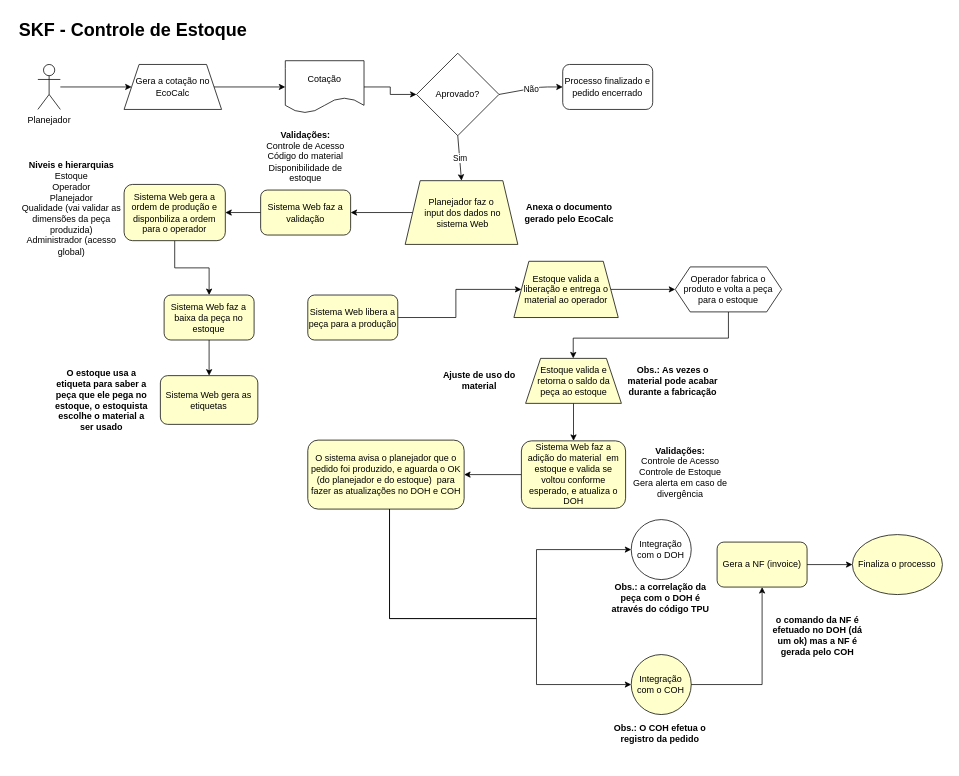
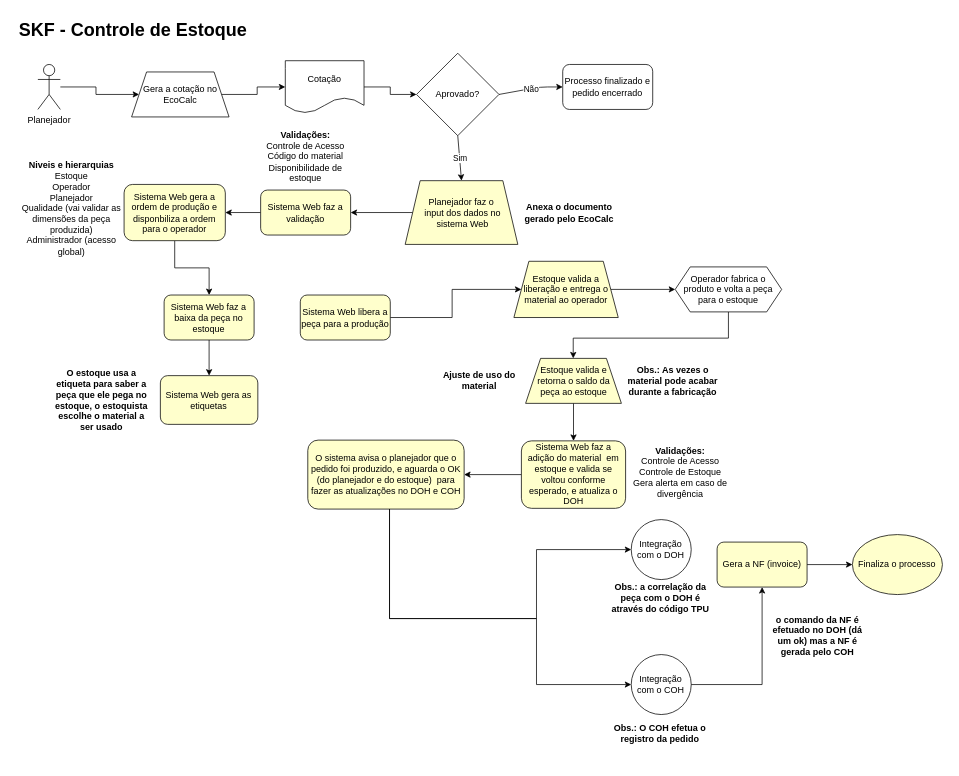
  <mxCell id="0" />
  <mxCell id="1" parent="0" />
  <mxCell id="2" style="edgeStyle=orthogonalEdgeStyle;rounded=0;orthogonalLoop=1;jettySize=auto;html=1;" parent="1" source="3" target="23" edge="1"><mxGeometry relative="1" as="geometry"><mxPoint x="232.5" y="55" as="targetPoint" /></mxGeometry></mxCell>
  <mxCell id="3" value="Planejador" style="shape=umlActor;verticalLabelPosition=bottom;verticalAlign=top;html=1;outlineConnect=0;" parent="1" vertex="1"><mxGeometry x="50" y="85" width="30" height="60" as="geometry" /></mxCell>
  <mxCell id="4" value="Aprovado?" style="rhombus;whiteSpace=wrap;html=1;" parent="1" vertex="1"><mxGeometry x="555" y="70" width="110" height="110" as="geometry" /></mxCell>
  <mxCell id="5" value="Processo finalizado e pedido encerrado" style="rounded=1;whiteSpace=wrap;html=1;" parent="1" vertex="1"><mxGeometry x="750" y="85" width="120" height="60" as="geometry" /></mxCell>
  <mxCell id="6" value="" style="endArrow=classic;html=1;exitX=1;exitY=0.5;exitDx=0;exitDy=0;entryX=0;entryY=0.5;entryDx=0;entryDy=0;" parent="1" source="4" target="5" edge="1"><mxGeometry relative="1" as="geometry"><mxPoint x="660" y="120" as="sourcePoint" /><mxPoint x="760" y="120" as="targetPoint" /><Array as="points"><mxPoint x="720" y="115" /></Array></mxGeometry></mxCell>
  <mxCell id="7" value="Não" style="edgeLabel;resizable=0;html=1;align=center;verticalAlign=middle;" parent="6" connectable="0" vertex="1"><mxGeometry relative="1" as="geometry" /></mxCell>
  <mxCell id="8" value="" style="edgeStyle=orthogonalEdgeStyle;rounded=0;orthogonalLoop=1;jettySize=auto;html=1;" parent="1" source="9" target="13" edge="1"><mxGeometry relative="1" as="geometry" /></mxCell>
  <mxCell id="9" value="Planejador faz o&lt;br&gt;&amp;nbsp;input dos dados no&lt;br&gt;&amp;nbsp;sistema Web" style="shape=trapezoid;perimeter=trapezoidPerimeter;whiteSpace=wrap;html=1;fixedSize=1;fillColor=#FFFFCC;size=20;" parent="1" vertex="1"><mxGeometry x="539.87" y="240" width="150.25" height="85" as="geometry" /></mxCell>
  <mxCell id="10" value="" style="endArrow=classic;html=1;exitX=0.5;exitY=1;exitDx=0;exitDy=0;entryX=0.5;entryY=0;entryDx=0;entryDy=0;" parent="1" source="4" target="9" edge="1"><mxGeometry relative="1" as="geometry"><mxPoint x="497.5" y="275" as="sourcePoint" /><mxPoint x="577.5" y="275" as="targetPoint" /><Array as="points" /></mxGeometry></mxCell>
  <mxCell id="11" value="Sim" style="edgeLabel;resizable=0;html=1;align=center;verticalAlign=middle;" parent="10" connectable="0" vertex="1"><mxGeometry relative="1" as="geometry" /></mxCell>
  <mxCell id="12" value="" style="edgeStyle=orthogonalEdgeStyle;rounded=0;orthogonalLoop=1;jettySize=auto;html=1;" parent="1" source="13" target="15" edge="1"><mxGeometry relative="1" as="geometry" /></mxCell>
  <mxCell id="13" value="Sistema Web faz a validação" style="rounded=1;whiteSpace=wrap;html=1;fillColor=#FFFFCC;" parent="1" vertex="1"><mxGeometry x="347.13" y="252.5" width="120" height="60" as="geometry" /></mxCell>
  <mxCell id="14" value="" style="edgeStyle=orthogonalEdgeStyle;rounded=0;orthogonalLoop=1;jettySize=auto;html=1;" parent="1" source="15" target="17" edge="1"><mxGeometry relative="1" as="geometry" /></mxCell>
  <mxCell id="15" value="Sistema Web gera a ordem de produção e disponbiliza a ordem para o operador" style="rounded=1;whiteSpace=wrap;html=1;fillColor=#FFFFCC;" parent="1" vertex="1"><mxGeometry x="165" y="245" width="135" height="75" as="geometry" /></mxCell>
  <mxCell id="16" value="" style="edgeStyle=orthogonalEdgeStyle;rounded=0;orthogonalLoop=1;jettySize=auto;html=1;" parent="1" source="17" target="49" edge="1"><mxGeometry relative="1" as="geometry" /></mxCell>
  <mxCell id="17" value="Sistema Web faz a baixa da peça no estoque" style="rounded=1;whiteSpace=wrap;html=1;fillColor=#FFFFCC;" parent="1" vertex="1"><mxGeometry x="218.38" y="392.5" width="120" height="60" as="geometry" /></mxCell>
  <mxCell id="18" value="" style="edgeStyle=orthogonalEdgeStyle;rounded=0;orthogonalLoop=1;jettySize=auto;html=1;" parent="1" source="19" target="30" edge="1"><mxGeometry relative="1" as="geometry" /></mxCell>
- <mxCell id="19" value="Sistema Web libera a peça para a produção" style="rounded=1;whiteSpace=wrap;html=1;fillColor=#FFFFCC;" parent="1" vertex="1"><mxGeometry x="410" y="392.5" width="120" height="60" as="geometry" /></mxCell>
+ <mxCell id="19" value="Sistema Web libera a peça para a produção" style="rounded=1;whiteSpace=wrap;html=1;fillColor=#FFFFCC;" parent="1" vertex="1"><mxGeometry x="400" y="392.5" width="120" height="60" as="geometry" /></mxCell>
  <mxCell id="20" value="" style="edgeStyle=orthogonalEdgeStyle;rounded=0;orthogonalLoop=1;jettySize=auto;html=1;" parent="1" source="21" target="4" edge="1"><mxGeometry relative="1" as="geometry" /></mxCell>
  <mxCell id="21" value="Cotação" style="shape=document;whiteSpace=wrap;html=1;boundedLbl=1;" parent="1" vertex="1"><mxGeometry x="380" y="80" width="105" height="70" as="geometry" /></mxCell>
  <mxCell id="22" value="" style="edgeStyle=orthogonalEdgeStyle;rounded=0;orthogonalLoop=1;jettySize=auto;html=1;" parent="1" source="23" target="21" edge="1"><mxGeometry relative="1" as="geometry" /></mxCell>
- <mxCell id="23" value="&lt;span&gt;Gera a cotação no EcoCalc&lt;/span&gt;" style="shape=trapezoid;perimeter=trapezoidPerimeter;whiteSpace=wrap;html=1;fixedSize=1;" parent="1" vertex="1"><mxGeometry x="165" y="85" width="130" height="60" as="geometry" /></mxCell>
- <mxCell id="24" value="&lt;span&gt;Integração com o COH&lt;/span&gt;" style="ellipse;whiteSpace=wrap;html=1;aspect=fixed;fillColor=#ffffcc;" parent="1" vertex="1"><mxGeometry x="841.37" y="872" width="80" height="80" as="geometry" /></mxCell>
+ <mxCell id="23" value="&lt;span&gt;Gera a cotação no EcoCalc&lt;/span&gt;" style="shape=trapezoid;perimeter=trapezoidPerimeter;whiteSpace=wrap;html=1;fixedSize=1;" parent="1" vertex="1"><mxGeometry x="175" y="95" width="130" height="60" as="geometry" /></mxCell>
+ <mxCell id="24" value="&lt;span&gt;Integração com o COH&lt;/span&gt;" style="ellipse;whiteSpace=wrap;html=1;aspect=fixed;" parent="1" vertex="1"><mxGeometry x="841.37" y="872" width="80" height="80" as="geometry" /></mxCell>
  <mxCell id="25" value="&lt;div&gt;&lt;b&gt;Niveis e hierarquias&lt;/b&gt;&lt;/div&gt;&lt;div&gt;Estoque&lt;/div&gt;&lt;div&gt;Operador&lt;/div&gt;&lt;div&gt;Planejador&lt;/div&gt;&lt;div&gt;Qualidade (vai validar as dimensões da peça produzida)&lt;/div&gt;&lt;div&gt;Administrador (acesso global)&lt;/div&gt;" style="text;html=1;strokeColor=none;fillColor=none;align=center;verticalAlign=middle;whiteSpace=wrap;rounded=0;" parent="1" vertex="1"><mxGeometry x="20" y="229" width="150" height="96" as="geometry" /></mxCell>
  <mxCell id="26" value="&lt;div&gt;&lt;b&gt;Validações:&lt;/b&gt;&lt;/div&gt;&lt;div&gt;Controle de Acesso&lt;/div&gt;&lt;div&gt;Código do material&lt;/div&gt;&lt;div&gt;Disponibilidade de estoque&lt;/div&gt;" style="text;html=1;strokeColor=none;fillColor=none;align=center;verticalAlign=middle;whiteSpace=wrap;rounded=0;" parent="1" vertex="1"><mxGeometry x="338.38" y="160" width="137.5" height="96" as="geometry" /></mxCell>
  <mxCell id="27" value="" style="edgeStyle=orthogonalEdgeStyle;rounded=0;orthogonalLoop=1;jettySize=auto;html=1;" parent="1" source="28" target="32" edge="1"><mxGeometry relative="1" as="geometry"><mxPoint x="754.37" y="613" as="targetPoint" /><Array as="points"><mxPoint x="971" y="450" /><mxPoint x="764" y="450" /></Array></mxGeometry></mxCell>
  <mxCell id="28" value="Operador fabrica o produto e volta a peça para o estoque" style="shape=hexagon;perimeter=hexagonPerimeter2;whiteSpace=wrap;html=1;fixedSize=1;" parent="1" vertex="1"><mxGeometry x="900" y="355" width="142" height="60" as="geometry" /></mxCell>
  <mxCell id="29" value="" style="edgeStyle=orthogonalEdgeStyle;rounded=0;orthogonalLoop=1;jettySize=auto;html=1;" edge="1" parent="1" source="30" target="28"><mxGeometry relative="1" as="geometry" /></mxCell>
  <mxCell id="30" value="Estoque valida a liberação e entrega o material ao operador" style="shape=trapezoid;perimeter=trapezoidPerimeter;whiteSpace=wrap;html=1;fixedSize=1;fillColor=#FFFFCC;" parent="1" vertex="1"><mxGeometry x="684.87" y="347.5" width="139.19" height="75" as="geometry" /></mxCell>
  <mxCell id="31" value="" style="edgeStyle=orthogonalEdgeStyle;rounded=0;orthogonalLoop=1;jettySize=auto;html=1;" parent="1" source="32" target="35" edge="1"><mxGeometry relative="1" as="geometry" /></mxCell>
  <mxCell id="32" value="Estoque valida e retorna o saldo da peça ao estoque" style="shape=trapezoid;perimeter=trapezoidPerimeter;whiteSpace=wrap;html=1;fixedSize=1;fillColor=#FFFFCC;" parent="1" vertex="1"><mxGeometry x="700.5" y="477" width="127.75" height="60" as="geometry" /></mxCell>
  <mxCell id="33" value="" style="edgeStyle=orthogonalEdgeStyle;rounded=0;orthogonalLoop=1;jettySize=auto;html=1;" parent="1" source="51" target="39" edge="1"><mxGeometry relative="1" as="geometry"><mxPoint x="730.12" y="817" as="sourcePoint" /><Array as="points"><mxPoint x="519" y="824" /><mxPoint x="715" y="824" /><mxPoint x="715" y="732" /></Array></mxGeometry></mxCell>
  <mxCell id="34" style="edgeStyle=orthogonalEdgeStyle;rounded=0;orthogonalLoop=1;jettySize=auto;html=1;" parent="1" source="35" target="51" edge="1"><mxGeometry relative="1" as="geometry"><mxPoint x="660.07" y="757" as="targetPoint" /></mxGeometry></mxCell>
  <mxCell id="35" value="Sistema Web faz a adição do material&amp;nbsp; em estoque e valida se voltou conforme esperado, e atualiza o DOH" style="rounded=1;whiteSpace=wrap;html=1;fillColor=#FFFFCC;" parent="1" vertex="1"><mxGeometry x="694.87" y="587" width="138.99" height="90" as="geometry" /></mxCell>
  <mxCell id="36" value="" style="edgeStyle=orthogonalEdgeStyle;rounded=0;orthogonalLoop=1;jettySize=auto;html=1;" parent="1" source="24" target="38" edge="1"><mxGeometry relative="1" as="geometry"><mxPoint x="1055.69" y="632" as="sourcePoint" /></mxGeometry></mxCell>
  <mxCell id="37" value="" style="edgeStyle=orthogonalEdgeStyle;rounded=0;orthogonalLoop=1;jettySize=auto;html=1;" parent="1" source="38" target="41" edge="1"><mxGeometry relative="1" as="geometry" /></mxCell>
  <mxCell id="38" value="Gera a NF (invoice)" style="whiteSpace=wrap;html=1;rounded=1;fillColor=#FFFFCC;" parent="1" vertex="1"><mxGeometry x="955.875" y="722" width="120" height="60" as="geometry" /></mxCell>
  <mxCell id="39" value="&lt;span&gt;Integração com o DOH&lt;/span&gt;" style="ellipse;whiteSpace=wrap;html=1;aspect=fixed;" parent="1" vertex="1"><mxGeometry x="841.37" y="692" width="80" height="80" as="geometry" /></mxCell>
  <mxCell id="40" value="&lt;div&gt;&lt;b&gt;Validações:&lt;/b&gt;&lt;/div&gt;&lt;div&gt;Controle de Acesso&lt;/div&gt;&lt;div&gt;Controle de Estoque&lt;/div&gt;&lt;div&gt;Gera alerta em caso de divergência&lt;/div&gt;" style="text;html=1;strokeColor=none;fillColor=none;align=center;verticalAlign=middle;whiteSpace=wrap;rounded=0;" parent="1" vertex="1"><mxGeometry x="837.62" y="581" width="137.5" height="96" as="geometry" /></mxCell>
  <mxCell id="41" value="&lt;span&gt;Finaliza o processo&lt;/span&gt;" style="ellipse;whiteSpace=wrap;html=1;rounded=1;fillColor=#FFFFCC;" parent="1" vertex="1"><mxGeometry x="1136.385" y="712" width="120" height="80" as="geometry" /></mxCell>
  <mxCell id="42" value="&lt;h1&gt;SKF - Controle de Estoque&amp;nbsp;&lt;/h1&gt;" style="text;html=1;strokeColor=none;fillColor=none;spacing=5;spacingTop=-20;whiteSpace=wrap;overflow=hidden;rounded=0;" parent="1" vertex="1"><mxGeometry x="20" y="20" width="580" height="40" as="geometry" /></mxCell>
  <mxCell id="43" value="&lt;div&gt;&lt;b&gt;Ajuste de uso do material&lt;/b&gt;&lt;/div&gt;" style="text;html=1;strokeColor=none;fillColor=none;align=center;verticalAlign=middle;whiteSpace=wrap;rounded=0;" parent="1" vertex="1"><mxGeometry x="570" y="459" width="137.5" height="96" as="geometry" /></mxCell>
  <mxCell id="44" value="&lt;span&gt;Obs.: As vezes o material pode acabar durante a fabricação&lt;/span&gt;" style="text;html=1;strokeColor=none;fillColor=none;align=center;verticalAlign=middle;whiteSpace=wrap;rounded=0;fontStyle=1" parent="1" vertex="1"><mxGeometry x="828.25" y="459" width="137.5" height="96" as="geometry" /></mxCell>
  <mxCell id="45" style="edgeStyle=orthogonalEdgeStyle;rounded=0;orthogonalLoop=1;jettySize=auto;html=1;entryX=0;entryY=0.5;entryDx=0;entryDy=0;" parent="1" source="51" target="24" edge="1"><mxGeometry relative="1" as="geometry"><mxPoint x="730.12" y="817" as="sourcePoint" /><Array as="points"><mxPoint x="519" y="824" /><mxPoint x="715" y="824" /><mxPoint x="715" y="912" /></Array></mxGeometry></mxCell>
  <mxCell id="46" value="&lt;b&gt;Obs.: O COH efetua o registro da pedido&lt;/b&gt;" style="text;html=1;strokeColor=none;fillColor=none;align=center;verticalAlign=middle;whiteSpace=wrap;rounded=0;" parent="1" vertex="1"><mxGeometry x="810.43" y="942" width="140.25" height="70" as="geometry" /></mxCell>
  <mxCell id="47" value="&lt;b&gt;Obs.: a correlação da peça com o DOH é através do código TPU&lt;/b&gt;" style="text;html=1;strokeColor=none;fillColor=none;align=center;verticalAlign=middle;whiteSpace=wrap;rounded=0;" parent="1" vertex="1"><mxGeometry x="807.99" y="762" width="145.12" height="70" as="geometry" /></mxCell>
  <mxCell id="48" value="&lt;b&gt;o comando da NF é efetuado no DOH (dá um ok) mas a NF é gerada pelo COH&lt;/b&gt;" style="text;html=1;strokeColor=none;fillColor=none;align=center;verticalAlign=middle;whiteSpace=wrap;rounded=0;" parent="1" vertex="1"><mxGeometry x="1019.87" y="812" width="140.25" height="70" as="geometry" /></mxCell>
  <mxCell id="49" value="Sistema Web gera as etiquetas" style="whiteSpace=wrap;html=1;rounded=1;fillColor=#FFFFCC;" parent="1" vertex="1"><mxGeometry x="213.37" y="500" width="130.01" height="65" as="geometry" /></mxCell>
  <mxCell id="50" value="&lt;b&gt;O estoque usa a etiqueta para saber a peça que ele pega no estoque, o estoquista escolhe o material a ser usado&lt;/b&gt;" style="text;html=1;strokeColor=none;fillColor=none;align=center;verticalAlign=middle;whiteSpace=wrap;rounded=0;" parent="1" vertex="1"><mxGeometry x="66" y="467.5" width="137.5" height="130" as="geometry" /></mxCell>
  <mxCell id="51" value="&lt;span&gt;O sistema avisa o planejador que o pedido foi produzido, e aguarda o OK (do planejador e do estoque)&amp;nbsp; para fazer as atualizações no DOH e COH&lt;/span&gt;" style="rounded=1;whiteSpace=wrap;html=1;fillColor=#FFFFCC;fontStyle=0" parent="1" vertex="1"><mxGeometry x="410" y="586" width="208.5" height="92" as="geometry" /></mxCell>
  <mxCell id="52" value="&lt;b&gt;Anexa o documento gerado pelo EcoCalc&lt;/b&gt;" style="text;html=1;strokeColor=none;fillColor=none;align=center;verticalAlign=middle;whiteSpace=wrap;rounded=0;" parent="1" vertex="1"><mxGeometry x="690.12" y="217.5" width="137.5" height="130" as="geometry" /></mxCell>
